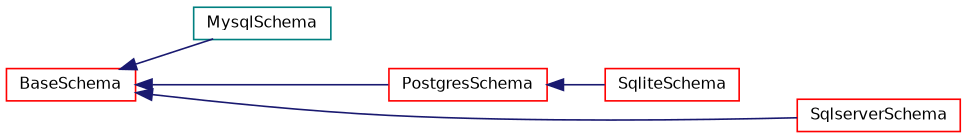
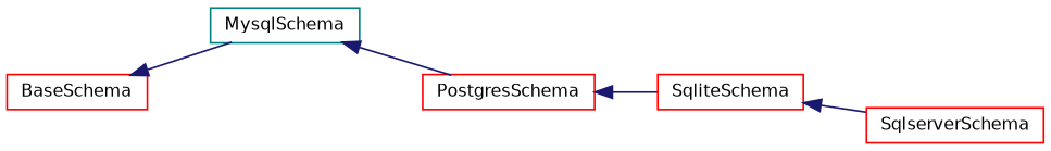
  digraph {
    rankdir=LR
    node [color=red fillcolor=white fontname=Helvetica fontsize=10 shape=record style=filled]
    edge [color=midnightblue dir=back fontname=Helvetica fontsize=10 labelfontname=Helvetica labelfontsize=10 style=solid]
    n1 [height=0.2 label=BaseSchema width=0.4]
    n2 [color=teal height=0.2 label=MysqlSchema width=0.4]
    n3 [height=0.2 label=PostgresSchema width=0.4]
    n4 [height=0.2 label=SqlserverSchema width=0.4]
    n5 [height=0.2 label=SqliteSchema width=0.4]
    n1 -> n2
-   n1 -> n3
-   n1 -> n4
+   n2 -> n3
+   n5 -> n4
    n3 -> n5
  }
